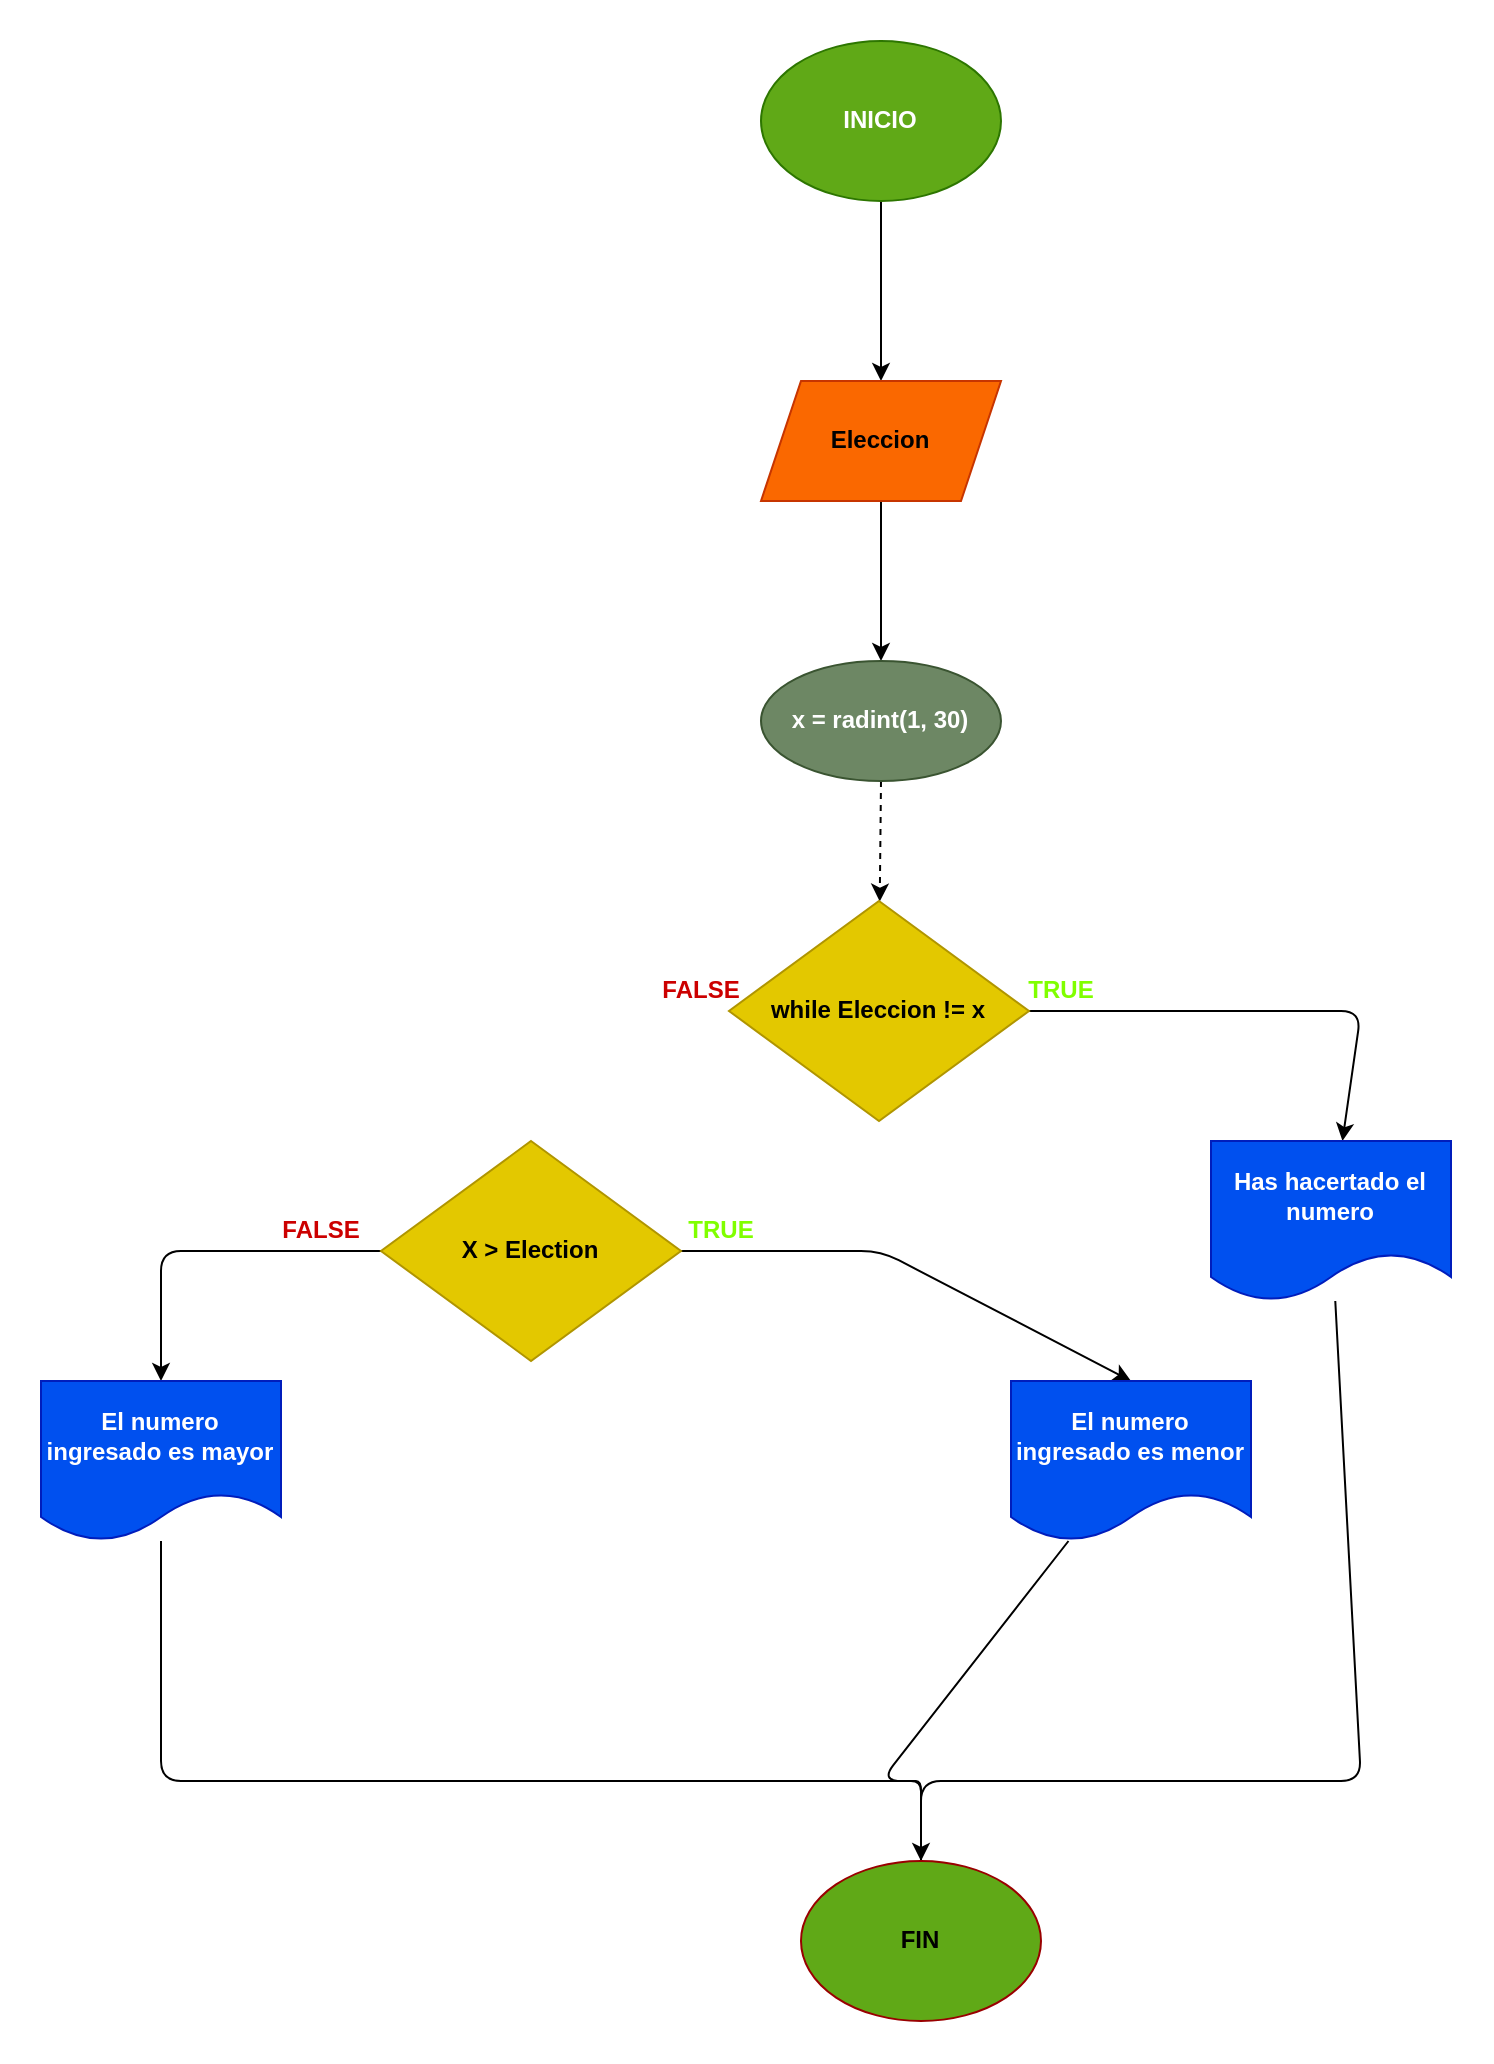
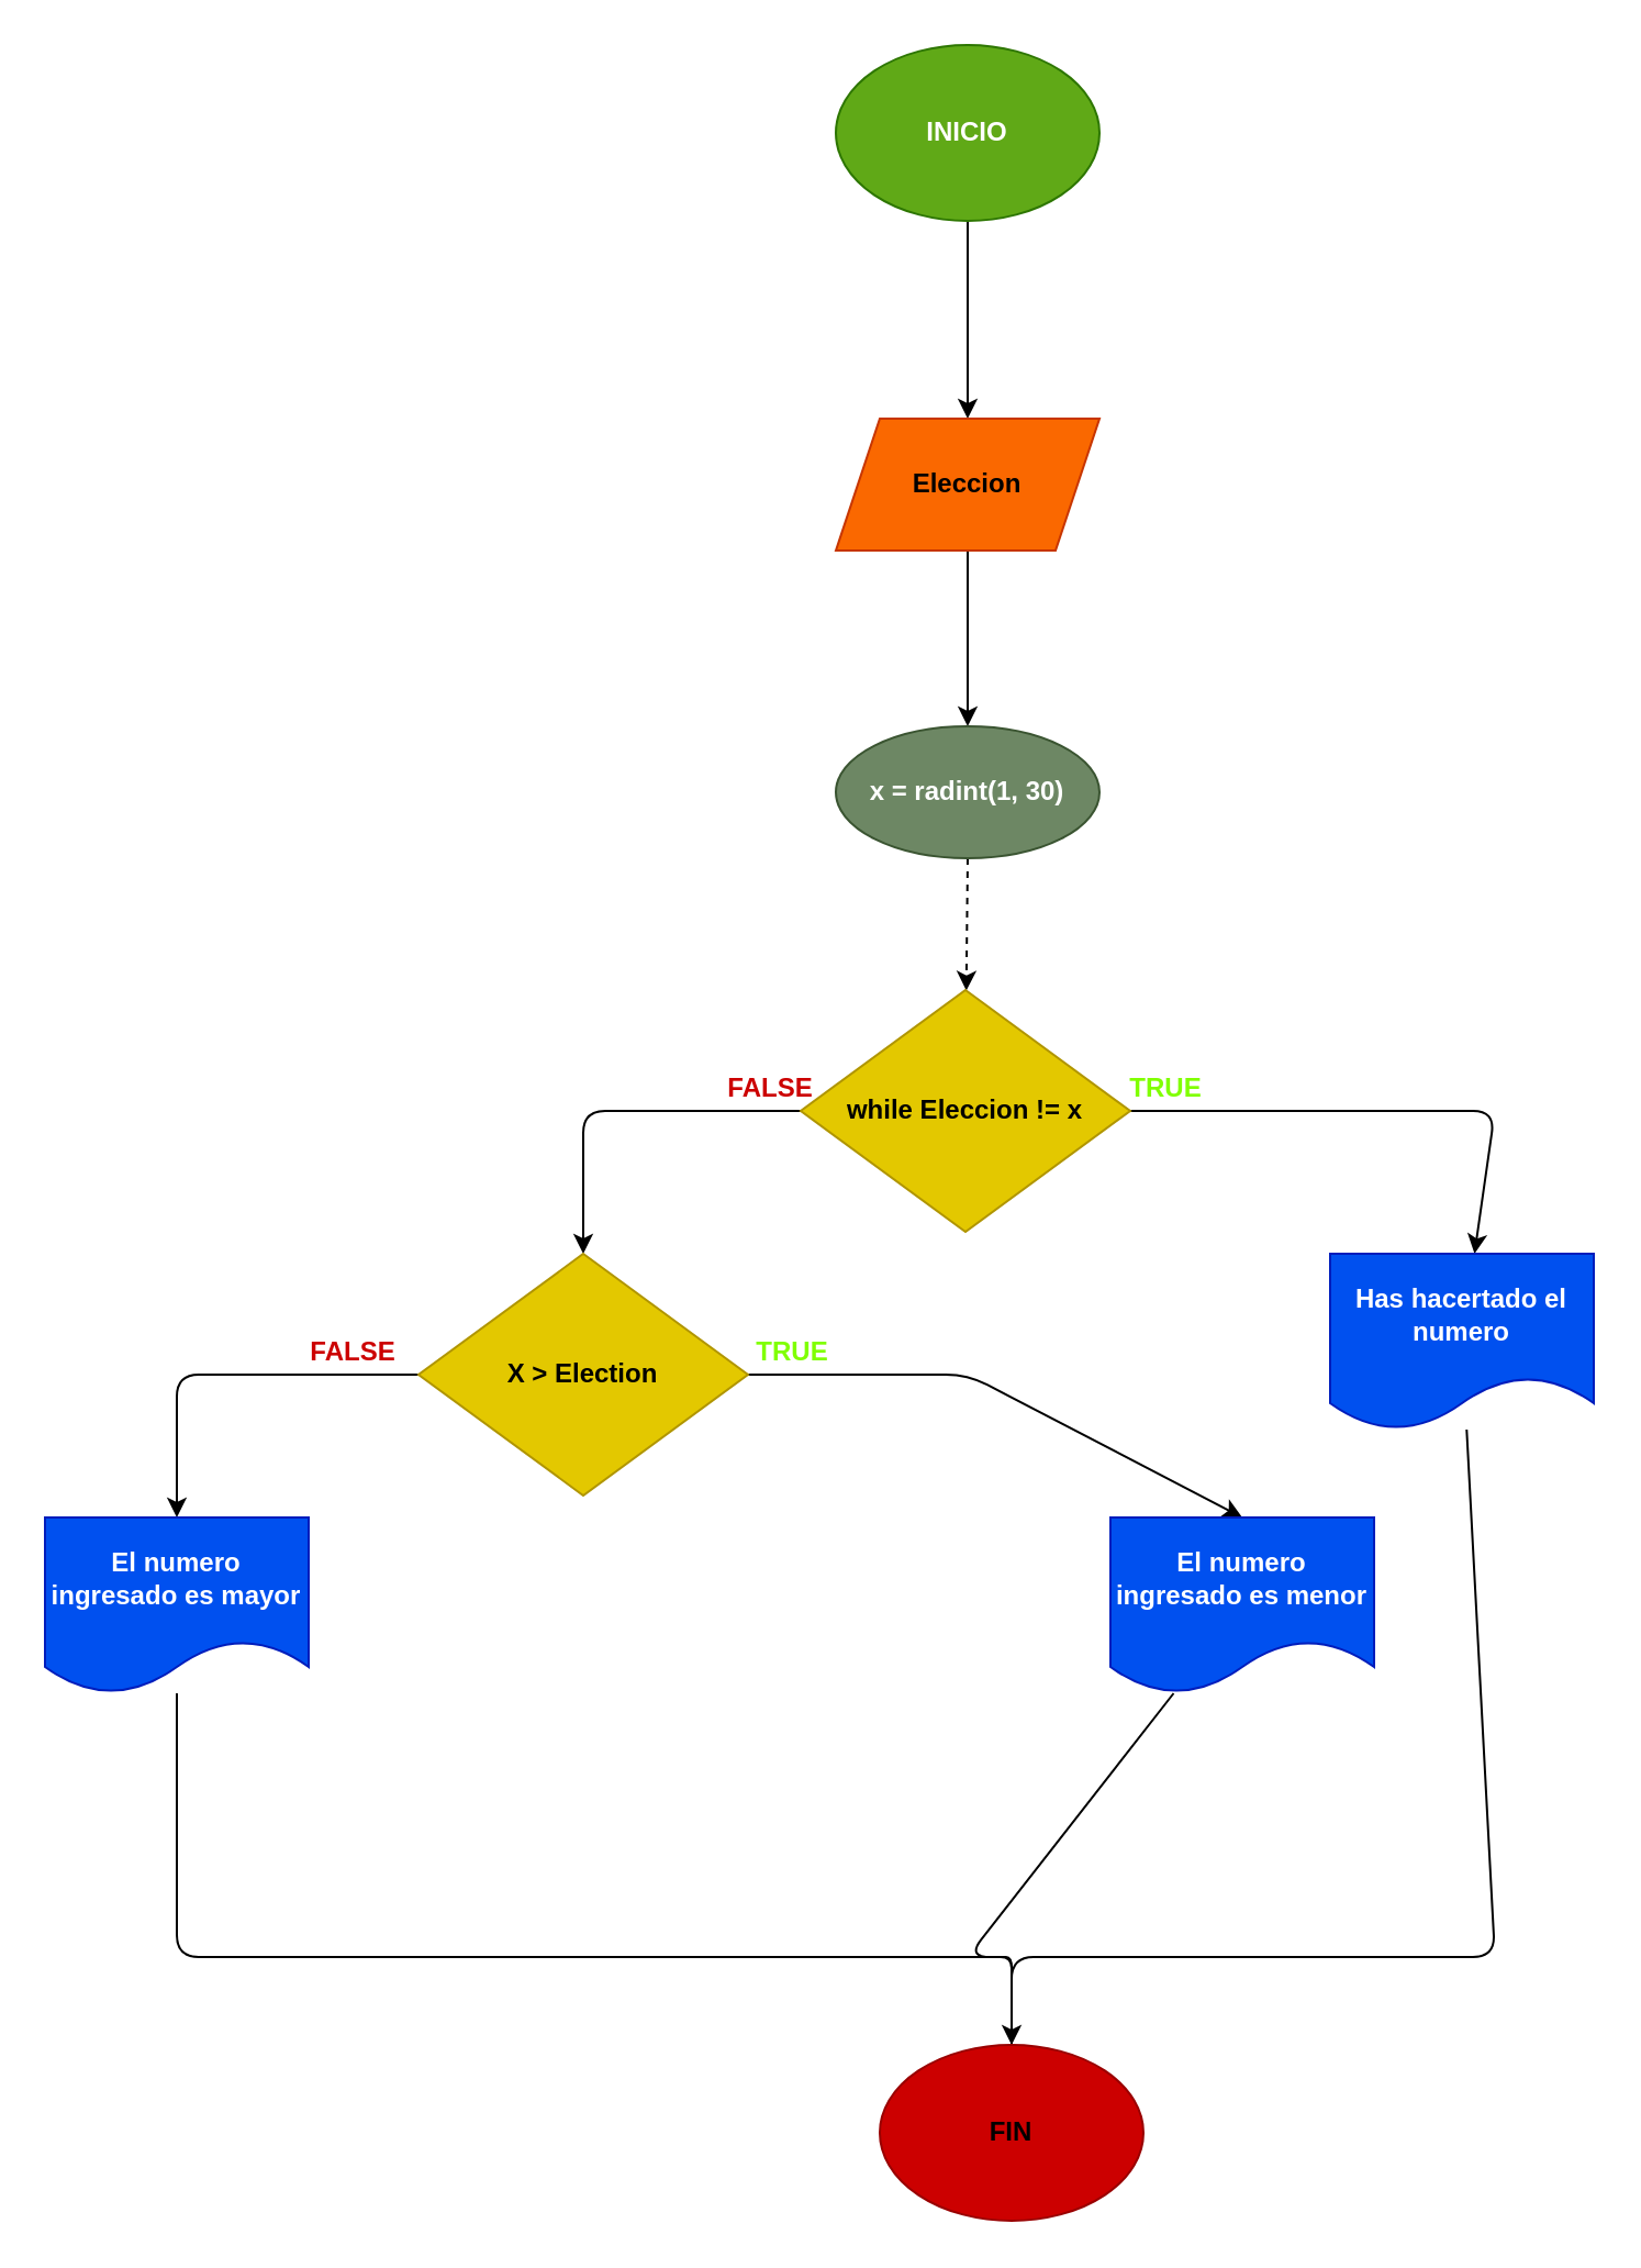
  <mxCell id="0" />
  <mxCell id="1" parent="0" />
  <mxCell id="2" value="" style="edgeStyle=none;html=1;" parent="1" source="3" target="5" edge="1"><mxGeometry relative="1" as="geometry" /></mxCell>
  <mxCell id="3" value="&lt;b&gt;INICIO&lt;/b&gt;" style="ellipse;whiteSpace=wrap;html=1;fillColor=#60a917;fontColor=#ffffff;strokeColor=#2D7600;" parent="1" vertex="1"><mxGeometry x="380" y="20" width="120" height="80" as="geometry" /></mxCell>
  <mxCell id="4" value="" style="edgeStyle=none;html=1;" parent="1" source="5" target="7" edge="1"><mxGeometry relative="1" as="geometry" /></mxCell>
  <mxCell id="5" value="&lt;b&gt;Eleccion&lt;/b&gt;" style="shape=parallelogram;perimeter=parallelogramPerimeter;whiteSpace=wrap;html=1;fixedSize=1;fillColor=#fa6800;strokeColor=#C73500;fontColor=#000000;" parent="1" vertex="1"><mxGeometry x="380" y="190" width="120" height="60" as="geometry" /></mxCell>
  <mxCell id="6" value="" style="edgeStyle=none;html=1;dashed=1;" parent="1" source="7" target="10" edge="1"><mxGeometry relative="1" as="geometry" /></mxCell>
  <mxCell id="7" value="&lt;b&gt;x = radint(1, 30)&lt;/b&gt;" style="ellipse;whiteSpace=wrap;html=1;fillColor=#6d8764;strokeColor=#3A5431;fontColor=#ffffff;" parent="1" vertex="1"><mxGeometry x="380" y="330" width="120" height="60" as="geometry" /></mxCell>
  <mxCell id="8" value="" style="edgeStyle=none;html=1;" parent="1" source="10" target="12" edge="1"><mxGeometry relative="1" as="geometry"><Array as="points"><mxPoint x="680" y="505" /></Array></mxGeometry></mxCell>
+ <mxCell id="9" style="edgeStyle=none;html=1;entryX=0.5;entryY=0;entryDx=0;entryDy=0;" edge="1" parent="1" source="10" target="15"><mxGeometry relative="1" as="geometry"><Array as="points"><mxPoint x="265" y="505" /></Array></mxGeometry></mxCell>
  <mxCell id="10" value="&lt;b&gt;while Eleccion != x&lt;/b&gt;" style="rhombus;whiteSpace=wrap;html=1;fillColor=#e3c800;strokeColor=#B09500;fontColor=#000000;" parent="1" vertex="1"><mxGeometry x="364" y="450" width="150" height="110" as="geometry" /></mxCell>
  <mxCell id="11" style="edgeStyle=none;html=1;" edge="1" parent="1" source="12"><mxGeometry relative="1" as="geometry"><mxPoint x="460" y="970" as="targetPoint" /><Array as="points"><mxPoint x="680" y="890" /><mxPoint x="460" y="890" /></Array></mxGeometry></mxCell>
  <mxCell id="12" value="&lt;b&gt;Has hacertado el numero&lt;/b&gt;" style="shape=document;whiteSpace=wrap;html=1;boundedLbl=1;fillColor=#0050ef;strokeColor=#001DBC;fontColor=#ffffff;" parent="1" vertex="1"><mxGeometry x="605" y="570" width="120" height="80" as="geometry" /></mxCell>
  <mxCell id="13" value="" style="edgeStyle=none;html=1;entryX=0.5;entryY=0;entryDx=0;entryDy=0;" edge="1" parent="1" source="15" target="17"><mxGeometry relative="1" as="geometry"><Array as="points"><mxPoint x="440" y="625" /></Array></mxGeometry></mxCell>
  <mxCell id="14" value="" style="edgeStyle=none;html=1;" edge="1" parent="1" source="15" target="19"><mxGeometry relative="1" as="geometry"><Array as="points"><mxPoint x="80" y="625" /></Array></mxGeometry></mxCell>
  <mxCell id="15" value="&lt;b&gt;X &amp;gt; Election&lt;/b&gt;" style="rhombus;whiteSpace=wrap;html=1;fillColor=#e3c800;strokeColor=#B09500;fontColor=#000000;" vertex="1" parent="1"><mxGeometry x="190" y="570" width="150" height="110" as="geometry" /></mxCell>
  <mxCell id="16" style="edgeStyle=none;html=1;" edge="1" parent="1" source="17"><mxGeometry relative="1" as="geometry"><mxPoint x="460" y="970" as="targetPoint" /><Array as="points"><mxPoint x="440" y="890" /><mxPoint x="460" y="890" /><mxPoint x="460" y="900" /></Array></mxGeometry></mxCell>
  <mxCell id="17" value="&lt;b&gt;El numero ingresado es menor&lt;/b&gt;" style="shape=document;whiteSpace=wrap;html=1;boundedLbl=1;fillColor=#0050ef;strokeColor=#001DBC;fontColor=#ffffff;" vertex="1" parent="1"><mxGeometry x="505" y="690" width="120" height="80" as="geometry" /></mxCell>
  <mxCell id="18" style="edgeStyle=none;html=1;" edge="1" parent="1" source="19" target="20"><mxGeometry relative="1" as="geometry"><mxPoint x="460" y="970" as="targetPoint" /><Array as="points"><mxPoint x="80" y="890" /><mxPoint x="450" y="890" /><mxPoint x="460" y="890" /><mxPoint x="460" y="900" /></Array></mxGeometry></mxCell>
  <mxCell id="19" value="&lt;b&gt;El numero ingresado es mayor&lt;/b&gt;" style="shape=document;whiteSpace=wrap;html=1;boundedLbl=1;fillColor=#0050ef;strokeColor=#001DBC;fontColor=#ffffff;" vertex="1" parent="1"><mxGeometry x="20" y="690" width="120" height="80" as="geometry" /></mxCell>
- <mxCell id="20" value="&lt;b&gt;FIN&lt;/b&gt;" style="ellipse;whiteSpace=wrap;html=1;strokeColor=#990000;fillColor=#60a917;" vertex="1" parent="1"><mxGeometry x="400" y="930" width="120" height="80" as="geometry" /></mxCell>
+ <mxCell id="20" value="&lt;b&gt;FIN&lt;/b&gt;" style="ellipse;whiteSpace=wrap;html=1;strokeColor=#990000;fillColor=#CC0000;" vertex="1" parent="1"><mxGeometry x="400" y="930" width="120" height="80" as="geometry" /></mxCell>
  <mxCell id="21" value="&lt;b&gt;&lt;font color=&quot;#80ff00&quot;&gt;TRUE&lt;/font&gt;&lt;/b&gt;" style="text;html=1;align=center;verticalAlign=middle;resizable=0;points=[];autosize=1;strokeColor=none;fillColor=none;" vertex="1" parent="1"><mxGeometry x="500" y="480" width="60" height="30" as="geometry" /></mxCell>
  <mxCell id="22" value="&lt;b&gt;&lt;font color=&quot;#80ff00&quot;&gt;TRUE&lt;/font&gt;&lt;/b&gt;" style="text;html=1;align=center;verticalAlign=middle;resizable=0;points=[];autosize=1;strokeColor=none;fillColor=none;" vertex="1" parent="1"><mxGeometry x="330" y="600" width="60" height="30" as="geometry" /></mxCell>
  <mxCell id="23" value="&lt;font color=&quot;#cc0000&quot;&gt;&lt;b&gt;FALSE&lt;/b&gt;&lt;/font&gt;" style="text;html=1;align=center;verticalAlign=middle;resizable=0;points=[];autosize=1;strokeColor=none;fillColor=none;fontColor=#80FF00;" vertex="1" parent="1"><mxGeometry x="320" y="480" width="60" height="30" as="geometry" /></mxCell>
  <mxCell id="24" value="&lt;font color=&quot;#cc0000&quot;&gt;&lt;b&gt;FALSE&lt;/b&gt;&lt;/font&gt;" style="text;html=1;align=center;verticalAlign=middle;resizable=0;points=[];autosize=1;strokeColor=none;fillColor=none;fontColor=#80FF00;" vertex="1" parent="1"><mxGeometry x="130" y="600" width="60" height="30" as="geometry" /></mxCell>
